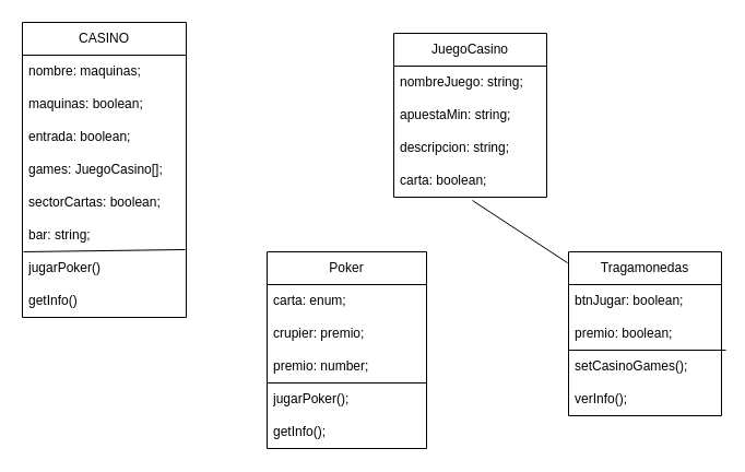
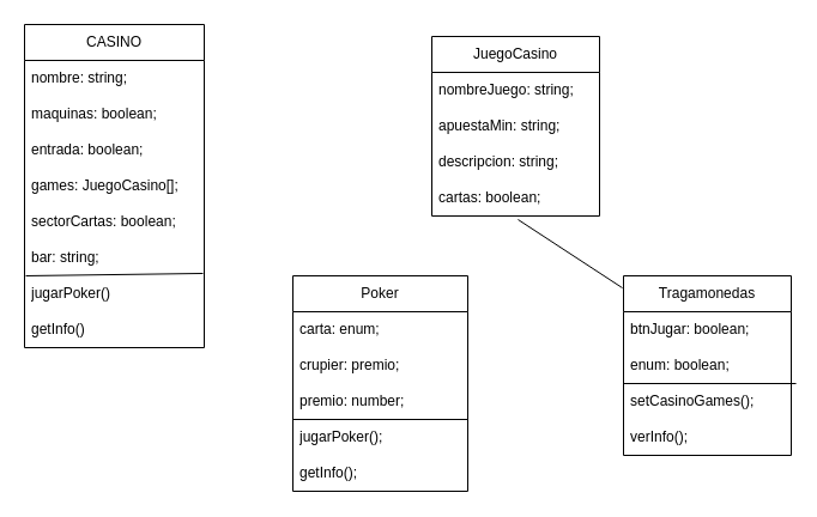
  <mxCell id="0" />
  <mxCell id="1" parent="0" />
  <mxCell id="2" value="CASINO" style="swimlane;fontStyle=0;childLayout=stackLayout;horizontal=1;startSize=30;horizontalStack=0;resizeParent=1;resizeParentMax=0;resizeLast=0;collapsible=1;marginBottom=0;whiteSpace=wrap;html=1;direction=east;" vertex="1" parent="1"><mxGeometry x="20" y="20" width="150" height="270" as="geometry" /></mxCell>
- <mxCell id="3" value="nombre: maquinas;" style="text;strokeColor=none;fillColor=none;align=left;verticalAlign=middle;spacingLeft=4;spacingRight=4;overflow=hidden;points=[[0,0.5],[1,0.5]];portConstraint=eastwest;rotatable=0;whiteSpace=wrap;html=1;" vertex="1" parent="2"><mxGeometry y="30" width="150" height="30" as="geometry" /></mxCell>
+ <mxCell id="3" value="nombre: string;" style="text;strokeColor=none;fillColor=none;align=left;verticalAlign=middle;spacingLeft=4;spacingRight=4;overflow=hidden;points=[[0,0.5],[1,0.5]];portConstraint=eastwest;rotatable=0;whiteSpace=wrap;html=1;" vertex="1" parent="2"><mxGeometry y="30" width="150" height="30" as="geometry" /></mxCell>
  <mxCell id="4" value="maquinas: boolean;" style="text;strokeColor=none;fillColor=none;align=left;verticalAlign=middle;spacingLeft=4;spacingRight=4;overflow=hidden;points=[[0,0.5],[1,0.5]];portConstraint=eastwest;rotatable=0;whiteSpace=wrap;html=1;" vertex="1" parent="2"><mxGeometry y="60" width="150" height="30" as="geometry" /></mxCell>
  <mxCell id="5" value="entrada: boolean;" style="text;strokeColor=none;fillColor=none;align=left;verticalAlign=middle;spacingLeft=4;spacingRight=4;overflow=hidden;points=[[0,0.5],[1,0.5]];portConstraint=eastwest;rotatable=0;whiteSpace=wrap;html=1;" vertex="1" parent="2"><mxGeometry y="90" width="150" height="30" as="geometry" /></mxCell>
  <mxCell id="6" value="games: JuegoCasino[];" style="text;strokeColor=none;fillColor=none;align=left;verticalAlign=middle;spacingLeft=4;spacingRight=4;overflow=hidden;points=[[0,0.5],[1,0.5]];portConstraint=eastwest;rotatable=0;whiteSpace=wrap;html=1;" vertex="1" parent="2"><mxGeometry y="120" width="150" height="30" as="geometry" /></mxCell>
  <mxCell id="7" value="sectorCartas: boolean;" style="text;strokeColor=none;fillColor=none;align=left;verticalAlign=middle;spacingLeft=4;spacingRight=4;overflow=hidden;points=[[0,0.5],[1,0.5]];portConstraint=eastwest;rotatable=0;whiteSpace=wrap;html=1;" vertex="1" parent="2"><mxGeometry y="150" width="150" height="30" as="geometry" /></mxCell>
  <mxCell id="8" value="bar: string;" style="text;strokeColor=none;fillColor=none;align=left;verticalAlign=middle;spacingLeft=4;spacingRight=4;overflow=hidden;points=[[0,0.5],[1,0.5]];portConstraint=eastwest;rotatable=0;whiteSpace=wrap;html=1;" vertex="1" parent="2"><mxGeometry y="180" width="150" height="30" as="geometry" /></mxCell>
  <mxCell id="9" value="" style="endArrow=none;html=1;rounded=0;exitX=0.007;exitY=0;exitDx=0;exitDy=0;exitPerimeter=0;entryX=0.993;entryY=-0.067;entryDx=0;entryDy=0;entryPerimeter=0;" edge="1" parent="2" source="10" target="10"><mxGeometry width="50" height="50" relative="1" as="geometry"><mxPoint x="40" y="230" as="sourcePoint" /><mxPoint x="90" y="180" as="targetPoint" /></mxGeometry></mxCell>
  <mxCell id="10" value="jugarPoker()" style="text;strokeColor=none;fillColor=none;align=left;verticalAlign=middle;spacingLeft=4;spacingRight=4;overflow=hidden;points=[[0,0.5],[1,0.5]];portConstraint=eastwest;rotatable=0;whiteSpace=wrap;html=1;" vertex="1" parent="2"><mxGeometry y="210" width="150" height="30" as="geometry" /></mxCell>
  <mxCell id="11" value="getInfo()" style="text;strokeColor=none;fillColor=none;align=left;verticalAlign=middle;spacingLeft=4;spacingRight=4;overflow=hidden;points=[[0,0.5],[1,0.5]];portConstraint=eastwest;rotatable=0;whiteSpace=wrap;html=1;" vertex="1" parent="2"><mxGeometry y="240" width="150" height="30" as="geometry" /></mxCell>
  <mxCell id="12" value="JuegoCasino" style="swimlane;fontStyle=0;childLayout=stackLayout;horizontal=1;startSize=30;horizontalStack=0;resizeParent=1;resizeParentMax=0;resizeLast=0;collapsible=1;marginBottom=0;whiteSpace=wrap;html=1;" vertex="1" parent="1"><mxGeometry x="360" y="30" width="140" height="150" as="geometry" /></mxCell>
  <mxCell id="13" value="nombreJuego: string;" style="text;strokeColor=none;fillColor=none;align=left;verticalAlign=middle;spacingLeft=4;spacingRight=4;overflow=hidden;points=[[0,0.5],[1,0.5]];portConstraint=eastwest;rotatable=0;whiteSpace=wrap;html=1;" vertex="1" parent="12"><mxGeometry y="30" width="140" height="30" as="geometry" /></mxCell>
  <mxCell id="14" value="apuestaMin: string;" style="text;strokeColor=none;fillColor=none;align=left;verticalAlign=middle;spacingLeft=4;spacingRight=4;overflow=hidden;points=[[0,0.5],[1,0.5]];portConstraint=eastwest;rotatable=0;whiteSpace=wrap;html=1;" vertex="1" parent="12"><mxGeometry y="60" width="140" height="30" as="geometry" /></mxCell>
  <mxCell id="15" value="descripcion: string;" style="text;strokeColor=none;fillColor=none;align=left;verticalAlign=middle;spacingLeft=4;spacingRight=4;overflow=hidden;points=[[0,0.5],[1,0.5]];portConstraint=eastwest;rotatable=0;whiteSpace=wrap;html=1;" vertex="1" parent="12"><mxGeometry y="90" width="140" height="30" as="geometry" /></mxCell>
- <mxCell id="16" value="carta: boolean;" style="text;strokeColor=none;fillColor=none;align=left;verticalAlign=middle;spacingLeft=4;spacingRight=4;overflow=hidden;points=[[0,0.5],[1,0.5]];portConstraint=eastwest;rotatable=0;whiteSpace=wrap;html=1;" vertex="1" parent="12"><mxGeometry y="120" width="140" height="30" as="geometry" /></mxCell>
+ <mxCell id="16" value="cartas: boolean;" style="text;strokeColor=none;fillColor=none;align=left;verticalAlign=middle;spacingLeft=4;spacingRight=4;overflow=hidden;points=[[0,0.5],[1,0.5]];portConstraint=eastwest;rotatable=0;whiteSpace=wrap;html=1;" vertex="1" parent="12"><mxGeometry y="120" width="140" height="30" as="geometry" /></mxCell>
  <mxCell id="17" value="Poker" style="swimlane;fontStyle=0;childLayout=stackLayout;horizontal=1;startSize=30;horizontalStack=0;resizeParent=1;resizeParentMax=0;resizeLast=0;collapsible=1;marginBottom=0;whiteSpace=wrap;html=1;" vertex="1" parent="1"><mxGeometry x="244" y="230" width="146" height="180" as="geometry" /></mxCell>
  <mxCell id="18" value="carta: enum;" style="text;strokeColor=none;fillColor=none;align=left;verticalAlign=middle;spacingLeft=4;spacingRight=4;overflow=hidden;points=[[0,0.5],[1,0.5]];portConstraint=eastwest;rotatable=0;whiteSpace=wrap;html=1;" vertex="1" parent="17"><mxGeometry y="30" width="146" height="30" as="geometry" /></mxCell>
  <mxCell id="19" value="crupier: premio;" style="text;strokeColor=none;fillColor=none;align=left;verticalAlign=middle;spacingLeft=4;spacingRight=4;overflow=hidden;points=[[0,0.5],[1,0.5]];portConstraint=eastwest;rotatable=0;whiteSpace=wrap;html=1;" vertex="1" parent="17"><mxGeometry y="60" width="146" height="30" as="geometry" /></mxCell>
  <mxCell id="20" value="premio: number;" style="text;strokeColor=none;fillColor=none;align=left;verticalAlign=middle;spacingLeft=4;spacingRight=4;overflow=hidden;points=[[0,0.5],[1,0.5]];portConstraint=eastwest;rotatable=0;whiteSpace=wrap;html=1;" vertex="1" parent="17"><mxGeometry y="90" width="146" height="30" as="geometry" /></mxCell>
  <mxCell id="21" value="" style="endArrow=none;html=1;rounded=0;" edge="1" parent="17"><mxGeometry width="50" height="50" relative="1" as="geometry"><mxPoint y="120" as="sourcePoint" /><mxPoint x="146" y="120" as="targetPoint" /></mxGeometry></mxCell>
  <mxCell id="22" value="jugarPoker();" style="text;strokeColor=none;fillColor=none;align=left;verticalAlign=middle;spacingLeft=4;spacingRight=4;overflow=hidden;points=[[0,0.5],[1,0.5]];portConstraint=eastwest;rotatable=0;whiteSpace=wrap;html=1;" vertex="1" parent="17"><mxGeometry y="120" width="146" height="30" as="geometry" /></mxCell>
  <mxCell id="23" value="getInfo();" style="text;strokeColor=none;fillColor=none;align=left;verticalAlign=middle;spacingLeft=4;spacingRight=4;overflow=hidden;points=[[0,0.5],[1,0.5]];portConstraint=eastwest;rotatable=0;whiteSpace=wrap;html=1;" vertex="1" parent="17"><mxGeometry y="150" width="146" height="30" as="geometry" /></mxCell>
  <mxCell id="24" value="Tragamonedas" style="swimlane;fontStyle=0;childLayout=stackLayout;horizontal=1;startSize=30;horizontalStack=0;resizeParent=1;resizeParentMax=0;resizeLast=0;collapsible=1;marginBottom=0;whiteSpace=wrap;html=1;" vertex="1" parent="1"><mxGeometry x="520" y="230" width="140" height="150" as="geometry" /></mxCell>
  <mxCell id="25" value="btnJugar: boolean;" style="text;strokeColor=none;fillColor=none;align=left;verticalAlign=middle;spacingLeft=4;spacingRight=4;overflow=hidden;points=[[0,0.5],[1,0.5]];portConstraint=eastwest;rotatable=0;whiteSpace=wrap;html=1;" vertex="1" parent="24"><mxGeometry y="30" width="140" height="30" as="geometry" /></mxCell>
- <mxCell id="26" value="premio: boolean;" style="text;strokeColor=none;fillColor=none;align=left;verticalAlign=middle;spacingLeft=4;spacingRight=4;overflow=hidden;points=[[0,0.5],[1,0.5]];portConstraint=eastwest;rotatable=0;whiteSpace=wrap;html=1;" vertex="1" parent="24"><mxGeometry y="60" width="140" height="30" as="geometry" /></mxCell>
+ <mxCell id="26" value="enum: boolean;" style="text;strokeColor=none;fillColor=none;align=left;verticalAlign=middle;spacingLeft=4;spacingRight=4;overflow=hidden;points=[[0,0.5],[1,0.5]];portConstraint=eastwest;rotatable=0;whiteSpace=wrap;html=1;" vertex="1" parent="24"><mxGeometry y="60" width="140" height="30" as="geometry" /></mxCell>
  <mxCell id="27" value="" style="endArrow=none;html=1;rounded=0;entryX=1.029;entryY=0;entryDx=0;entryDy=0;entryPerimeter=0;" edge="1" parent="24" target="28"><mxGeometry width="50" height="50" relative="1" as="geometry"><mxPoint y="90" as="sourcePoint" /><mxPoint x="110" y="90" as="targetPoint" /></mxGeometry></mxCell>
  <mxCell id="28" value="setCasinoGames();" style="text;strokeColor=none;fillColor=none;align=left;verticalAlign=middle;spacingLeft=4;spacingRight=4;overflow=hidden;points=[[0,0.5],[1,0.5]];portConstraint=eastwest;rotatable=0;whiteSpace=wrap;html=1;" vertex="1" parent="24"><mxGeometry y="90" width="140" height="30" as="geometry" /></mxCell>
  <mxCell id="29" value="verInfo();" style="text;strokeColor=none;fillColor=none;align=left;verticalAlign=middle;spacingLeft=4;spacingRight=4;overflow=hidden;points=[[0,0.5],[1,0.5]];portConstraint=eastwest;rotatable=0;whiteSpace=wrap;html=1;" vertex="1" parent="24"><mxGeometry y="120" width="140" height="30" as="geometry" /></mxCell>
  <mxCell id="30" value="" style="endArrow=none;html=1;rounded=0;exitX=0.514;exitY=1.1;exitDx=0;exitDy=0;exitPerimeter=0;entryX=-0.007;entryY=0.067;entryDx=0;entryDy=0;entryPerimeter=0;" edge="1" parent="1" source="16" target="24"><mxGeometry width="50" height="50" relative="1" as="geometry"><mxPoint x="440" y="320" as="sourcePoint" /><mxPoint x="490" y="270" as="targetPoint" /></mxGeometry></mxCell>
